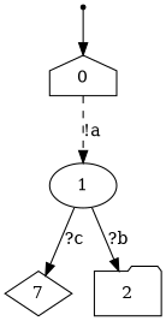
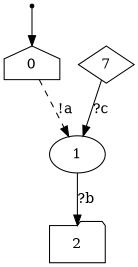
  digraph {
    edge [style=solid]
    ENTRY [shape=point]
    0 [shape=house]
    1 [shape=ellipse]
    n4 [label=7 shape=diamond]
    2 [shape=folder]
    ENTRY -> 0
    0 -> 1 [label="!a" style=dashed]
-   1 -> n4 [label="?c"]
+   n4 -> 1 [label="?c"]
    1 -> 2 [label="?b"]
  }
